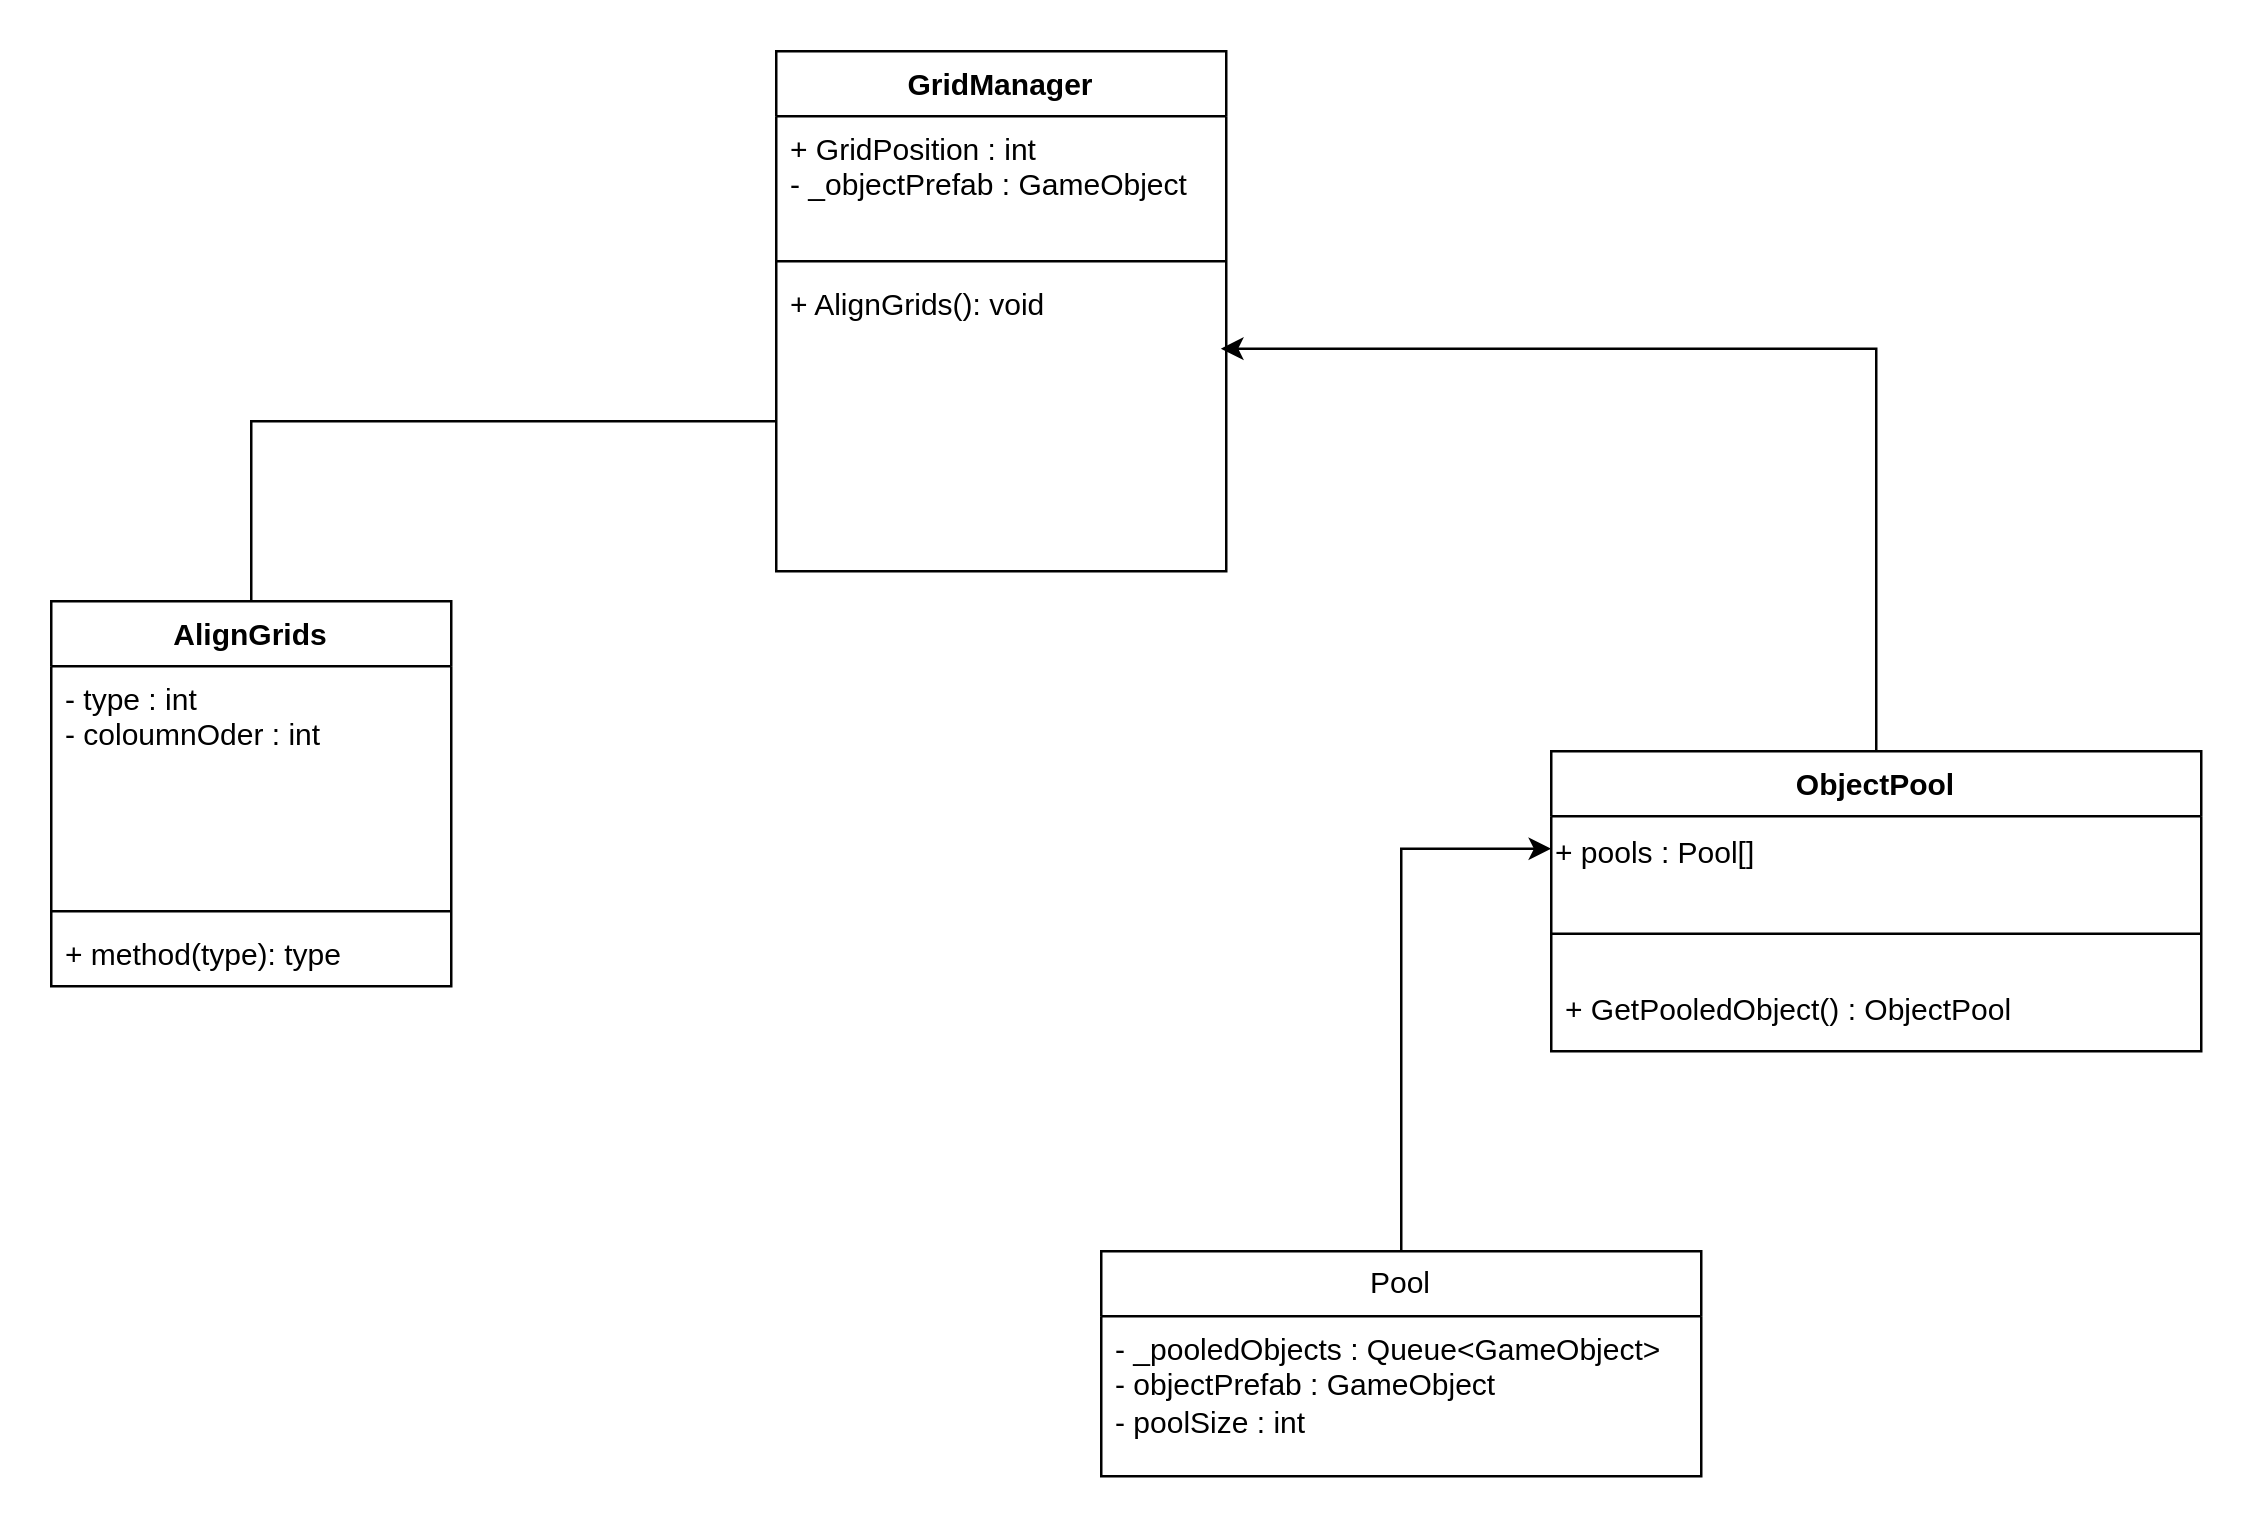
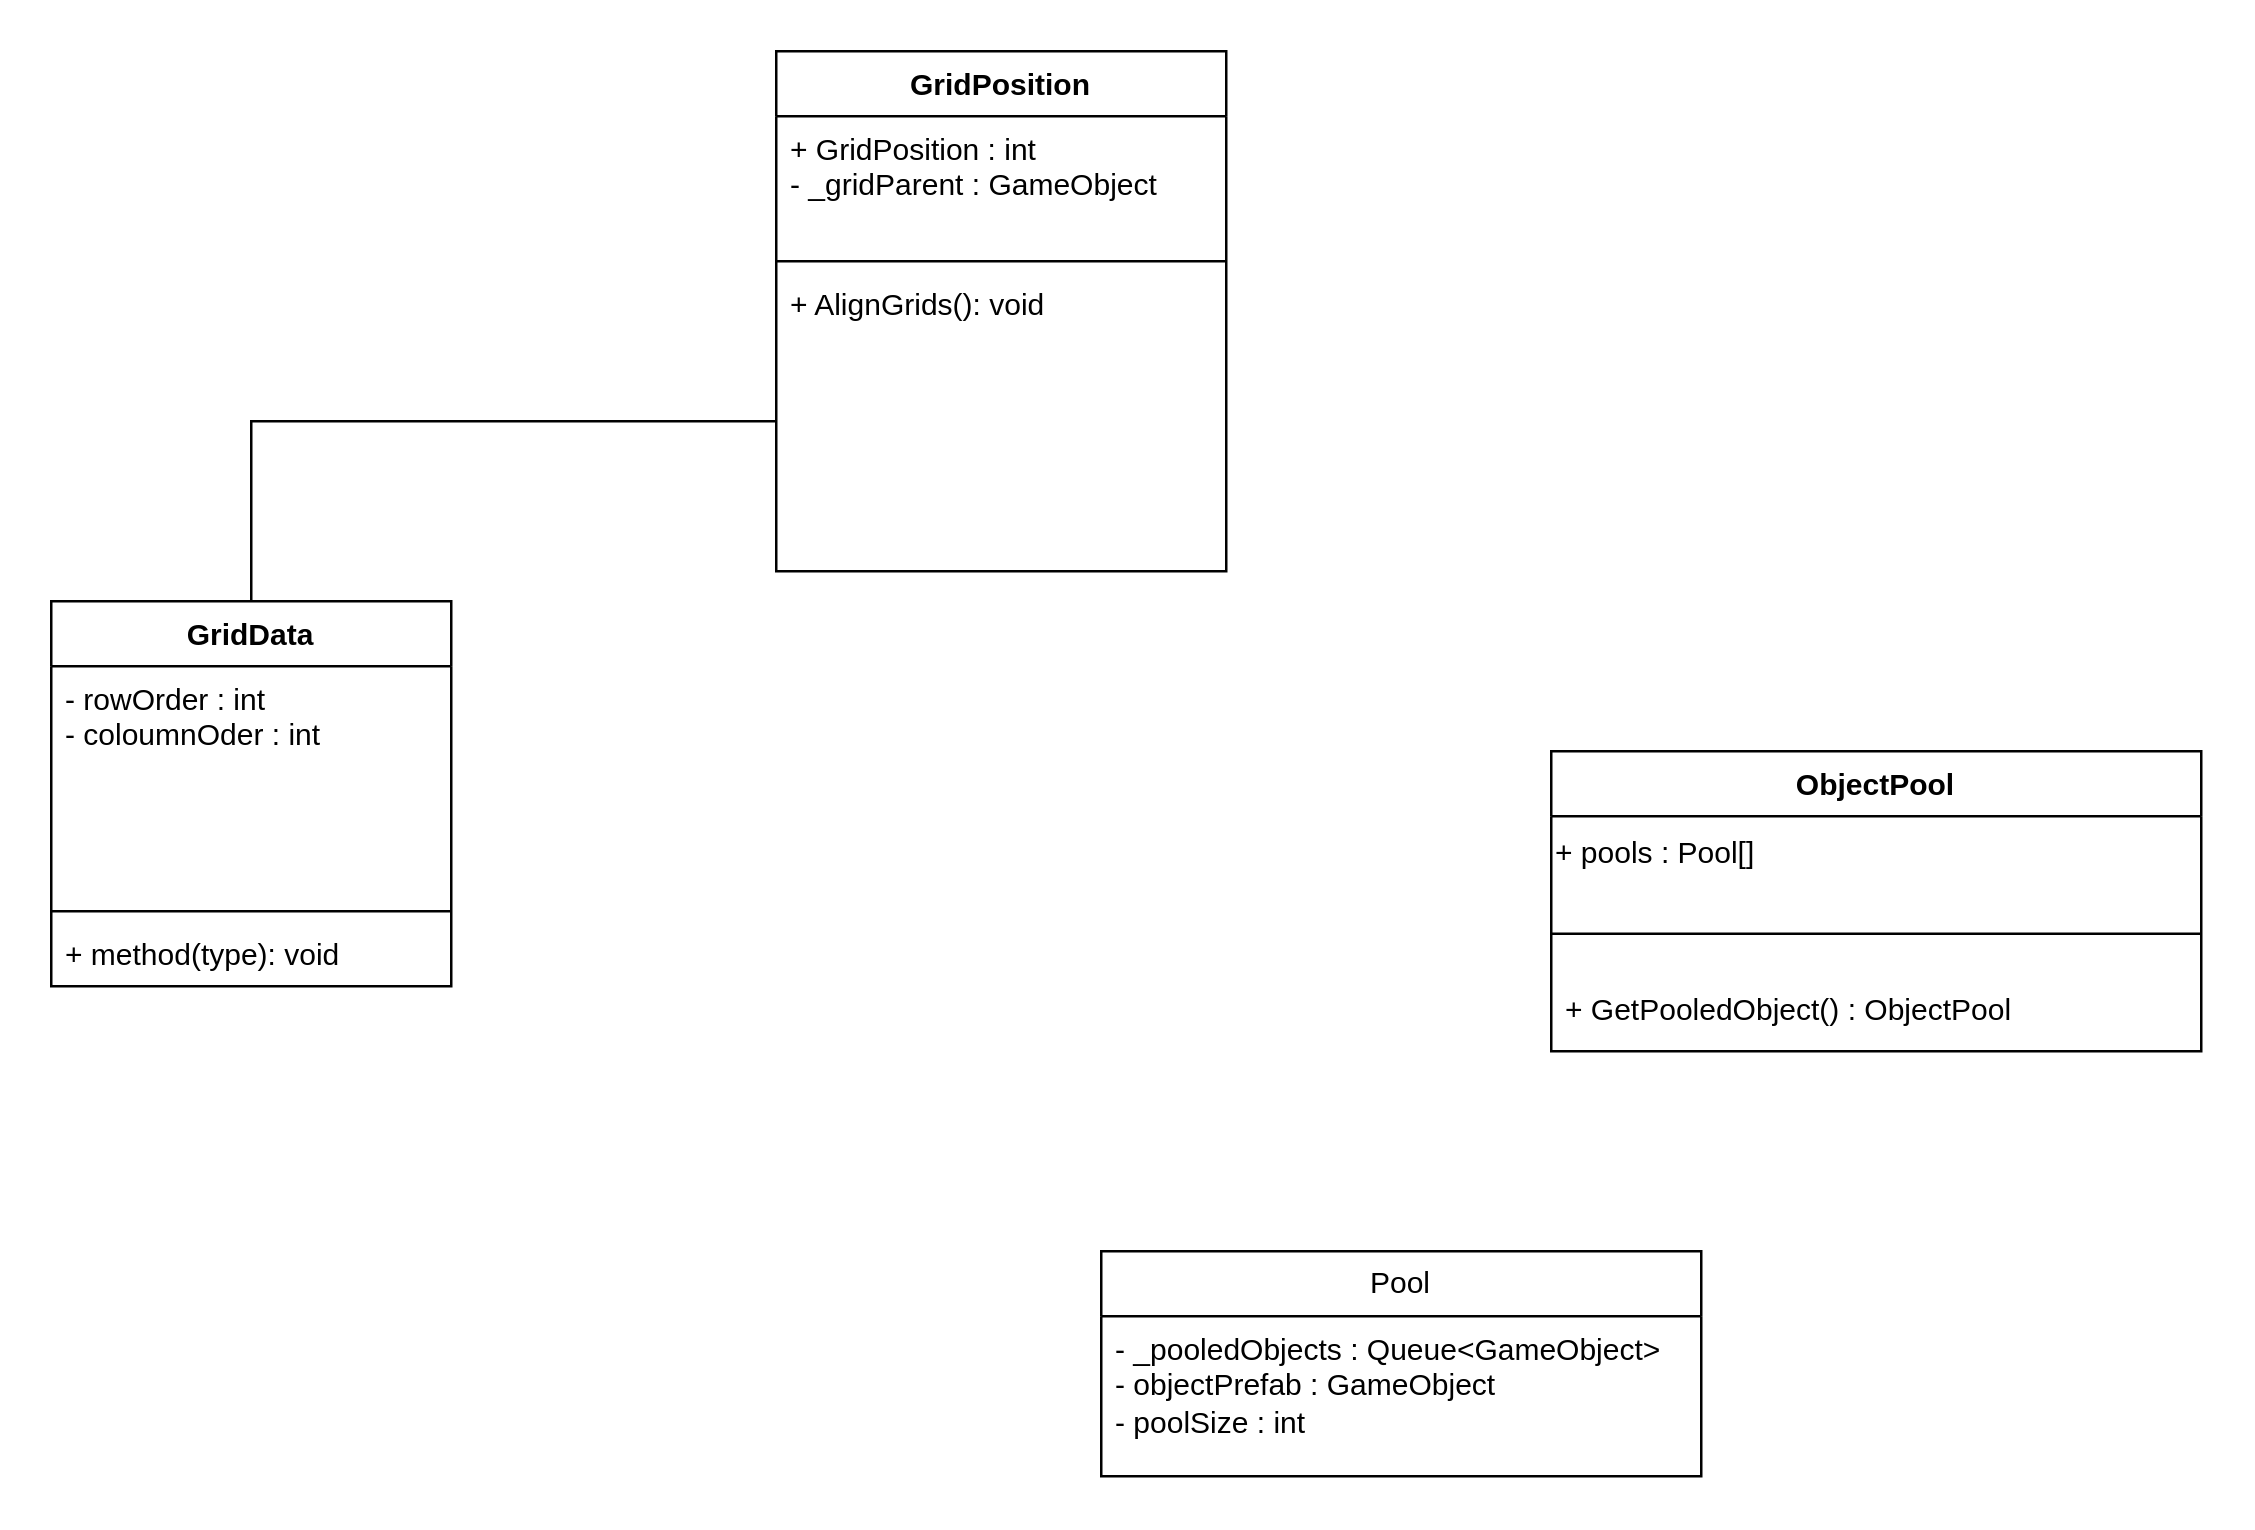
  <mxCell id="0" />
  <mxCell id="1" parent="0" />
  <mxCell id="2" style="edgeStyle=orthogonalEdgeStyle;rounded=0;orthogonalLoop=1;jettySize=auto;html=1;endArrow=none;" edge="1" parent="1" source="3" target="10"><mxGeometry relative="1" as="geometry" /></mxCell>
- <mxCell id="3" value="AlignGrids" style="swimlane;fontStyle=1;align=center;verticalAlign=top;childLayout=stackLayout;horizontal=1;startSize=26;horizontalStack=0;resizeParent=1;resizeParentMax=0;resizeLast=0;collapsible=1;marginBottom=0;whiteSpace=wrap;html=1;" vertex="1" parent="1"><mxGeometry x="20" y="240" width="160" height="154" as="geometry" /></mxCell>
- <mxCell id="4" value="- type : int&lt;br&gt;- coloumnOder : int" style="text;strokeColor=none;fillColor=none;align=left;verticalAlign=top;spacingLeft=4;spacingRight=4;overflow=hidden;rotatable=0;points=[[0,0.5],[1,0.5]];portConstraint=eastwest;whiteSpace=wrap;html=1;" vertex="1" parent="3"><mxGeometry y="26" width="160" height="94" as="geometry" /></mxCell>
+ <mxCell id="3" value="GridData" style="swimlane;fontStyle=1;align=center;verticalAlign=top;childLayout=stackLayout;horizontal=1;startSize=26;horizontalStack=0;resizeParent=1;resizeParentMax=0;resizeLast=0;collapsible=1;marginBottom=0;whiteSpace=wrap;html=1;" vertex="1" parent="1"><mxGeometry x="20" y="240" width="160" height="154" as="geometry" /></mxCell>
+ <mxCell id="4" value="- rowOrder : int&lt;br&gt;- coloumnOder : int" style="text;strokeColor=none;fillColor=none;align=left;verticalAlign=top;spacingLeft=4;spacingRight=4;overflow=hidden;rotatable=0;points=[[0,0.5],[1,0.5]];portConstraint=eastwest;whiteSpace=wrap;html=1;" vertex="1" parent="3"><mxGeometry y="26" width="160" height="94" as="geometry" /></mxCell>
  <mxCell id="5" value="" style="line;strokeWidth=1;fillColor=none;align=left;verticalAlign=middle;spacingTop=-1;spacingLeft=3;spacingRight=3;rotatable=0;labelPosition=right;points=[];portConstraint=eastwest;strokeColor=inherit;" vertex="1" parent="3"><mxGeometry y="120" width="160" height="8" as="geometry" /></mxCell>
- <mxCell id="6" value="+ method(type): type" style="text;strokeColor=none;fillColor=none;align=left;verticalAlign=top;spacingLeft=4;spacingRight=4;overflow=hidden;rotatable=0;points=[[0,0.5],[1,0.5]];portConstraint=eastwest;whiteSpace=wrap;html=1;" vertex="1" parent="3"><mxGeometry y="128" width="160" height="26" as="geometry" /></mxCell>
- <mxCell id="7" value="GridManager" style="swimlane;fontStyle=1;align=center;verticalAlign=top;childLayout=stackLayout;horizontal=1;startSize=26;horizontalStack=0;resizeParent=1;resizeParentMax=0;resizeLast=0;collapsible=1;marginBottom=0;whiteSpace=wrap;html=1;" vertex="1" parent="1"><mxGeometry x="310" y="20" width="180" height="208" as="geometry" /></mxCell>
- <mxCell id="8" value="+ GridPosition : int&lt;br&gt;- _objectPrefab : GameObject" style="text;strokeColor=none;fillColor=none;align=left;verticalAlign=top;spacingLeft=4;spacingRight=4;overflow=hidden;rotatable=0;points=[[0,0.5],[1,0.5]];portConstraint=eastwest;whiteSpace=wrap;html=1;" vertex="1" parent="7"><mxGeometry y="26" width="180" height="54" as="geometry" /></mxCell>
+ <mxCell id="6" value="+ method(type): void" style="text;strokeColor=none;fillColor=none;align=left;verticalAlign=top;spacingLeft=4;spacingRight=4;overflow=hidden;rotatable=0;points=[[0,0.5],[1,0.5]];portConstraint=eastwest;whiteSpace=wrap;html=1;" vertex="1" parent="3"><mxGeometry y="128" width="160" height="26" as="geometry" /></mxCell>
+ <mxCell id="7" value="GridPosition" style="swimlane;fontStyle=1;align=center;verticalAlign=top;childLayout=stackLayout;horizontal=1;startSize=26;horizontalStack=0;resizeParent=1;resizeParentMax=0;resizeLast=0;collapsible=1;marginBottom=0;whiteSpace=wrap;html=1;" vertex="1" parent="1"><mxGeometry x="310" y="20" width="180" height="208" as="geometry" /></mxCell>
+ <mxCell id="8" value="+ GridPosition : int&lt;br&gt;- _gridParent : GameObject" style="text;strokeColor=none;fillColor=none;align=left;verticalAlign=top;spacingLeft=4;spacingRight=4;overflow=hidden;rotatable=0;points=[[0,0.5],[1,0.5]];portConstraint=eastwest;whiteSpace=wrap;html=1;" vertex="1" parent="7"><mxGeometry y="26" width="180" height="54" as="geometry" /></mxCell>
  <mxCell id="9" value="" style="line;strokeWidth=1;fillColor=none;align=left;verticalAlign=middle;spacingTop=-1;spacingLeft=3;spacingRight=3;rotatable=0;labelPosition=right;points=[];portConstraint=eastwest;strokeColor=inherit;" vertex="1" parent="7"><mxGeometry y="80" width="180" height="8" as="geometry" /></mxCell>
  <mxCell id="10" value="+ AlignGrids(): void" style="text;strokeColor=none;fillColor=none;align=left;verticalAlign=top;spacingLeft=4;spacingRight=4;overflow=hidden;rotatable=0;points=[[0,0.5],[1,0.5]];portConstraint=eastwest;whiteSpace=wrap;html=1;" vertex="1" parent="7"><mxGeometry y="88" width="180" height="120" as="geometry" /></mxCell>
  <mxCell id="11" value="ObjectPool" style="swimlane;fontStyle=1;align=center;verticalAlign=top;childLayout=stackLayout;horizontal=1;startSize=26;horizontalStack=0;resizeParent=1;resizeParentMax=0;resizeLast=0;collapsible=1;marginBottom=0;whiteSpace=wrap;html=1;" vertex="1" parent="1"><mxGeometry x="620" y="300" width="260" height="120" as="geometry" /></mxCell>
  <mxCell id="12" value="+ pools : Pool[]" style="text;html=1;align=left;verticalAlign=middle;resizable=0;points=[];autosize=1;strokeColor=none;fillColor=none;" vertex="1" parent="11"><mxGeometry y="26" width="260" height="30" as="geometry" /></mxCell>
  <mxCell id="13" value="" style="line;strokeWidth=1;fillColor=none;align=left;verticalAlign=middle;spacingTop=-1;spacingLeft=3;spacingRight=3;rotatable=0;labelPosition=right;points=[];portConstraint=eastwest;strokeColor=inherit;" vertex="1" parent="11"><mxGeometry y="56" width="260" height="34" as="geometry" /></mxCell>
  <mxCell id="14" value="+ GetPooledObject() : ObjectPool" style="text;strokeColor=none;fillColor=none;align=left;verticalAlign=top;spacingLeft=4;spacingRight=4;overflow=hidden;rotatable=0;points=[[0,0.5],[1,0.5]];portConstraint=eastwest;whiteSpace=wrap;html=1;" vertex="1" parent="11"><mxGeometry y="90" width="260" height="30" as="geometry" /></mxCell>
- <mxCell id="15" style="rounded=0;orthogonalLoop=1;jettySize=auto;html=1;entryX=0.988;entryY=0.258;entryDx=0;entryDy=0;entryPerimeter=0;edgeStyle=orthogonalEdgeStyle;" edge="1" parent="1" source="11" target="10"><mxGeometry relative="1" as="geometry" /></mxCell>
  <mxCell id="16" value="Pool" style="swimlane;fontStyle=0;childLayout=stackLayout;horizontal=1;startSize=26;fillColor=none;horizontalStack=0;resizeParent=1;resizeParentMax=0;resizeLast=0;collapsible=1;marginBottom=0;whiteSpace=wrap;html=1;" vertex="1" parent="1"><mxGeometry x="440" y="500" width="240" height="90" as="geometry"><mxRectangle x="430" y="640" width="70" height="30" as="alternateBounds" /></mxGeometry></mxCell>
  <mxCell id="17" value="- _pooledObjects : Queue&amp;lt;GameObject&amp;gt;&lt;br style=&quot;border-color: var(--border-color);&quot;&gt;- objectPrefab : GameObject&lt;br style=&quot;border-color: var(--border-color);&quot;&gt;- poolSize : int" style="text;strokeColor=none;fillColor=none;align=left;verticalAlign=top;spacingLeft=4;spacingRight=4;overflow=hidden;rotatable=0;points=[[0,0.5],[1,0.5]];portConstraint=eastwest;whiteSpace=wrap;html=1;" vertex="1" parent="16"><mxGeometry y="26" width="240" height="64" as="geometry" /></mxCell>
- <mxCell id="18" style="edgeStyle=orthogonalEdgeStyle;rounded=0;orthogonalLoop=1;jettySize=auto;html=1;entryX=0;entryY=0.433;entryDx=0;entryDy=0;entryPerimeter=0;" edge="1" parent="1" source="16" target="12"><mxGeometry relative="1" as="geometry" /></mxCell>
